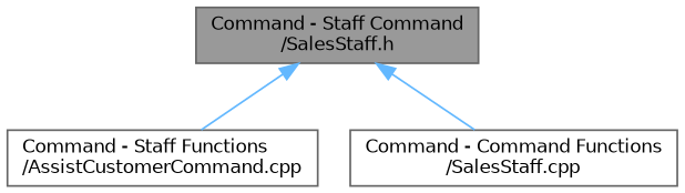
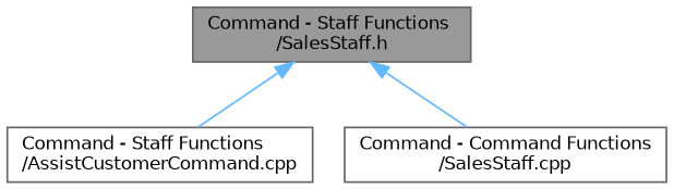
  digraph {
    node [color=grey40 fillcolor=white fontname=Helvetica fontsize=10 shape=box style=filled]
    edge [color=steelblue1 dir=back fontname=Helvetica fontsize=10 labelfontname=Helvetica labelfontsize=10 style=solid]
-   n1 [color=gray40 fillcolor=grey60 fontcolor=black height=0.2 label="Command - Staff Command\l/SalesStaff.h" width=0.4]
+   n1 [color=gray40 fillcolor=grey60 fontcolor=black height=0.2 label="Command - Staff Functions\l/SalesStaff.h" width=0.4]
    n2 [height=0.2 label="Command - Staff Functions\l/AssistCustomerCommand.cpp" width=0.4]
    n3 [height=0.2 label="Command - Command Functions\l/SalesStaff.cpp" width=0.4]
    n1 -> n2
    n1 -> n3
  }
